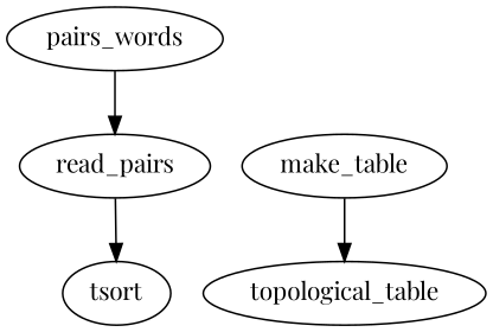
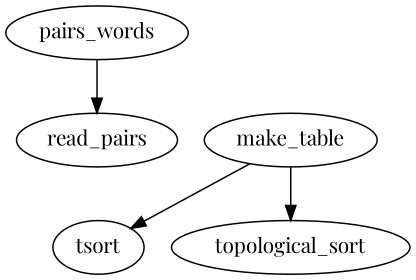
  digraph {
    fontname="Playfair Display"
    node [fontname="Playfair Display"]
    edge [fontname="Playfair Display"]
    n1 [label=pairs_words]
    read_pairs
    tsort
    make_table
-   topological_sort [label=topological_table]
+   topological_sort
    n1 -> read_pairs
-   read_pairs -> tsort
+   make_table -> tsort
    make_table -> topological_sort
  }
